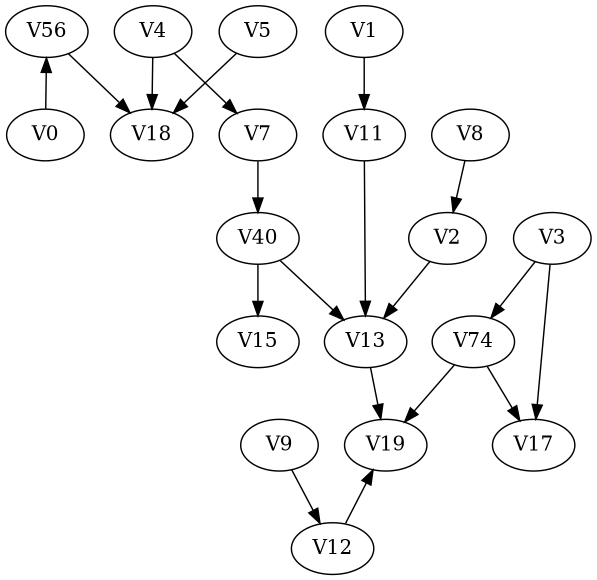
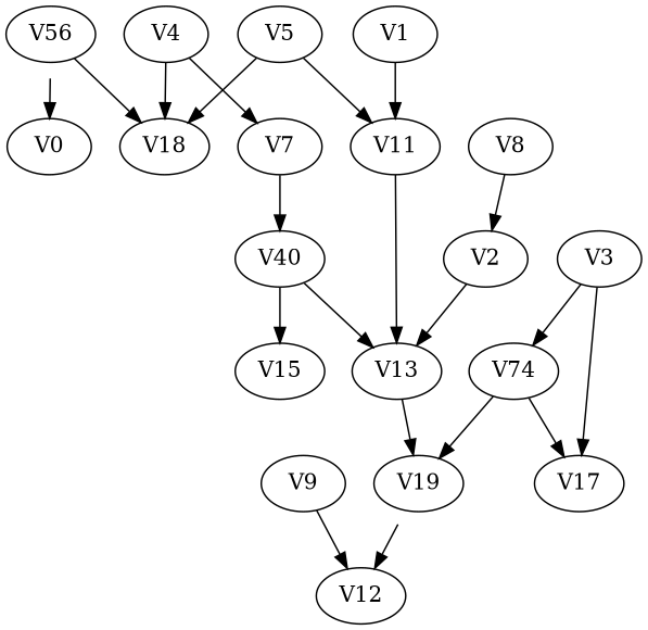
  strict digraph {
    concentrate=True
    fontname="DejaVu Serif"
    node [fontname="DejaVu Serif"]
    edge [fontname="DejaVu Serif"]
    n1 [label=V56]
    V0
    V18
    V1
    V11
    n6 [label=V40]
    V7
    V13
    V2
    V19
    n11 [label=V74]
    V3
    V17
    V4
    V5
    V15
    V8
    V9
    V12
    n1 -> V18
-   V0 -> n1
+   n1 -> V0
    V1 -> V11
    V11 -> V13
    n6 -> V13
    n6 -> V15
    V7 -> n6
    V13 -> V19
    V2 -> V13
    n11 -> V19
    n11 -> V17
    V3 -> n11
    V3 -> V17
    V4 -> V18
    V4 -> V7
    V5 -> V18
+   V5 -> V11
    V8 -> V2
    V9 -> V12
-   V12 -> V19
+   V19 -> V12
  }
